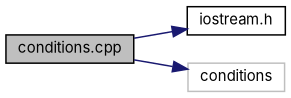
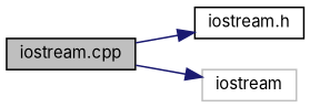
  digraph {
    fontname=Inter
    rankdir=LR
    node [color=black fillcolor=white fontname=Inter fontsize=10 shape=record style=filled]
    edge [color=midnightblue fontname=Inter fontsize=10 labelfontname=Helvetica labelfontsize=10 style=solid]
-   n1 [fillcolor=grey75 fontcolor=black height=0.2 label="conditions.cpp" width=0.4]
+   n1 [fillcolor=grey75 fontcolor=black height=0.2 label="iostream.cpp" width=0.4]
    n2 [height=0.2 label="iostream.h" width=0.4]
-   n3 [color=grey75 height=0.2 label=conditions width=0.4]
+   n3 [color=grey75 height=0.2 label=iostream width=0.4]
    n1 -> n2
    n1 -> n3
  }
